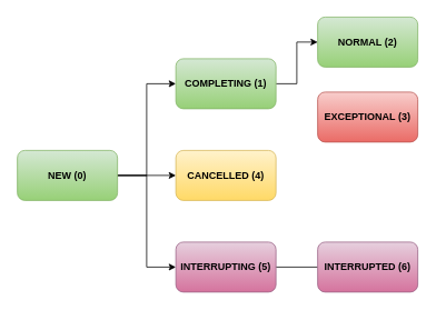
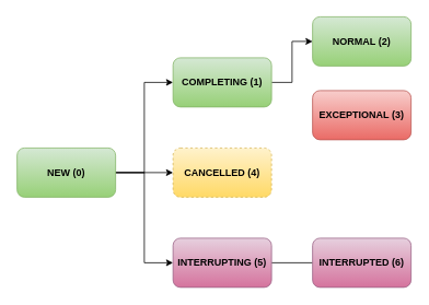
  <mxCell id="0" />
  <mxCell id="1" parent="0" />
  <mxCell id="2" style="edgeStyle=orthogonalEdgeStyle;rounded=0;orthogonalLoop=1;jettySize=auto;html=1;exitX=1;exitY=0.5;exitDx=0;exitDy=0;entryX=0;entryY=0.5;entryDx=0;entryDy=0;fontStyle=1" edge="1" parent="1" source="5" target="12"><mxGeometry relative="1" as="geometry" /></mxCell>
  <mxCell id="3" style="edgeStyle=orthogonalEdgeStyle;rounded=0;orthogonalLoop=1;jettySize=auto;html=1;exitX=1;exitY=0.5;exitDx=0;exitDy=0;entryX=0;entryY=0.5;entryDx=0;entryDy=0;fontStyle=1" edge="1" parent="1" source="5" target="6"><mxGeometry relative="1" as="geometry" /></mxCell>
  <mxCell id="4" style="edgeStyle=orthogonalEdgeStyle;rounded=0;orthogonalLoop=1;jettySize=auto;html=1;exitX=1;exitY=0.5;exitDx=0;exitDy=0;entryX=0;entryY=0.5;entryDx=0;entryDy=0;fontStyle=1" edge="1" parent="1" source="5" target="9"><mxGeometry relative="1" as="geometry" /></mxCell>
  <mxCell id="5" value="NEW (0)" style="rounded=1;whiteSpace=wrap;html=1;fontStyle=1;gradientColor=#97d077;fillColor=#d5e8d4;strokeColor=#82b366;" vertex="1" parent="1"><mxGeometry x="20" y="180" width="120" height="60" as="geometry" /></mxCell>
- <mxCell id="6" value="CANCELLED (4)" style="rounded=1;whiteSpace=wrap;html=1;fontStyle=1;gradientColor=#ffd966;fillColor=#fff2cc;strokeColor=#d6b656;" vertex="1" parent="1"><mxGeometry x="210" y="180" width="120" height="60" as="geometry" /></mxCell>
+ <mxCell id="6" value="CANCELLED (4)" style="rounded=1;whiteSpace=wrap;html=1;fontStyle=1;gradientColor=#ffd966;fillColor=#fff2cc;strokeColor=#d6b656;dashed=1;" vertex="1" parent="1"><mxGeometry x="210" y="180" width="120" height="60" as="geometry" /></mxCell>
  <mxCell id="7" value="&lt;span style=&quot;text-align: left&quot;&gt;EXCEPTIONAL (3)&lt;/span&gt;" style="rounded=1;whiteSpace=wrap;html=1;fontStyle=1;gradientColor=#ea6b66;fillColor=#f8cecc;strokeColor=#b85450;" vertex="1" parent="1"><mxGeometry x="380" y="110" width="120" height="60" as="geometry" /></mxCell>
  <mxCell id="8" style="edgeStyle=orthogonalEdgeStyle;rounded=0;orthogonalLoop=1;jettySize=auto;html=1;exitX=1;exitY=0.5;exitDx=0;exitDy=0;fontStyle=1;endArrow=none;" edge="1" parent="1" source="9" target="13"><mxGeometry relative="1" as="geometry" /></mxCell>
  <mxCell id="9" value="&lt;span style=&quot;text-align: left&quot;&gt;INTERRUPTING (5)&lt;/span&gt;" style="rounded=1;whiteSpace=wrap;html=1;fontStyle=1;gradientColor=#d5739d;fillColor=#e6d0de;strokeColor=#996185;" vertex="1" parent="1"><mxGeometry x="210" y="290" width="120" height="60" as="geometry" /></mxCell>
  <mxCell id="10" value="NORMAL (2)" style="rounded=1;whiteSpace=wrap;html=1;fontStyle=1;gradientColor=#97d077;fillColor=#d5e8d4;strokeColor=#82b366;" vertex="1" parent="1"><mxGeometry x="380" y="20" width="120" height="60" as="geometry" /></mxCell>
  <mxCell id="11" style="edgeStyle=orthogonalEdgeStyle;rounded=0;orthogonalLoop=1;jettySize=auto;html=1;exitX=1;exitY=0.5;exitDx=0;exitDy=0;entryX=0;entryY=0.5;entryDx=0;entryDy=0;fontStyle=1" edge="1" parent="1" source="12" target="10"><mxGeometry relative="1" as="geometry" /></mxCell>
  <mxCell id="12" value="COMPLETING (1)" style="rounded=1;whiteSpace=wrap;html=1;fontStyle=1;gradientColor=#97d077;fillColor=#d5e8d4;strokeColor=#82b366;" vertex="1" parent="1"><mxGeometry x="210" y="70" width="120" height="60" as="geometry" /></mxCell>
  <mxCell id="13" value="&lt;span style=&quot;text-align: left&quot;&gt;INTERRUPTED (6)&lt;/span&gt;" style="rounded=1;whiteSpace=wrap;html=1;fontStyle=1;gradientColor=#d5739d;fillColor=#e6d0de;strokeColor=#996185;" vertex="1" parent="1"><mxGeometry x="380" y="290" width="120" height="60" as="geometry" /></mxCell>
